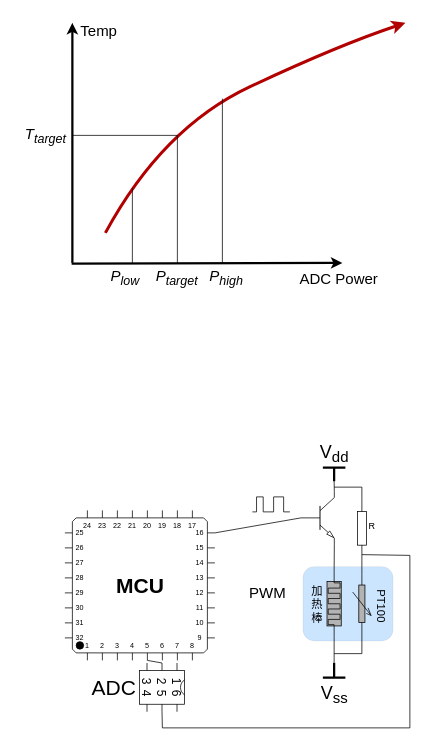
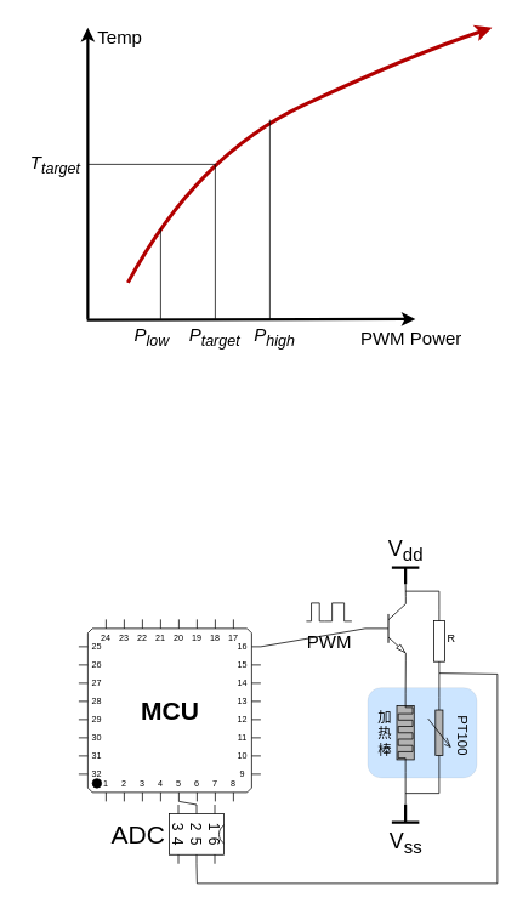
  <mxCell id="0" />
  <mxCell id="1" parent="0" />
  <mxCell id="2" value="" style="rounded=1;whiteSpace=wrap;html=1;shadow=0;sketch=0;fillStyle=auto;fontSize=20;strokeColor=#36393d;strokeWidth=0;fillColor=#cce5ff;glass=0;" parent="1" vertex="1"><mxGeometry x="403.5" y="755" width="120" height="99" as="geometry" /></mxCell>
  <mxCell id="3" value="" style="verticalLabelPosition=bottom;shadow=0;dashed=0;align=center;html=1;verticalAlign=top;shape=mxgraph.electrical.transistors.npn_transistor_5;fillStyle=auto;strokeWidth=1;" parent="1" vertex="1"><mxGeometry x="398" y="655" width="50" height="70" as="geometry" /></mxCell>
  <mxCell id="4" value="&lt;b&gt;&lt;font style=&quot;font-size: 28px;&quot;&gt;MCU&lt;/font&gt;&lt;/b&gt;" style="shadow=0;dashed=0;align=center;html=1;strokeWidth=1;shape=mxgraph.electrical.logic_gates.qfp_ic;labelNames=a,b,c,d,e,f,g,h,i,j,k,l,m,n,o,p,q,r,s,t,u,v,w,x,y,z,a1,b1,c1,d1,e1,f1,g1,h1,i1,j1,k1,l1,m1,n1;fillStyle=auto;" parent="1" vertex="1"><mxGeometry x="86" y="680" width="200" height="200" as="geometry" /></mxCell>
  <mxCell id="5" value="" style="pointerEvents=1;verticalLabelPosition=bottom;shadow=0;dashed=0;align=center;html=1;verticalAlign=top;shape=mxgraph.electrical.resistors.variable_resistor_1;fillStyle=auto;strokeWidth=1;sketch=0;fillColor=#B3B3B3;rotation=90;" parent="1" vertex="1"><mxGeometry x="443" y="792.25" width="78" height="24.5" as="geometry" /></mxCell>
  <mxCell id="6" value="V&lt;sub&gt;dd&lt;/sub&gt;" style="verticalLabelPosition=top;verticalAlign=bottom;shape=mxgraph.electrical.signal_sources.vdd;shadow=0;dashed=0;align=center;strokeWidth=3;fontSize=24;html=1;flipV=1;sketch=0;fillStyle=solid;" parent="1" vertex="1"><mxGeometry x="430" y="623" width="30" height="18" as="geometry" /></mxCell>
  <mxCell id="7" value="V&lt;sub&gt;ss&lt;/sub&gt;" style="pointerEvents=1;verticalLabelPosition=bottom;shadow=0;dashed=0;align=center;html=1;verticalAlign=top;shape=mxgraph.electrical.signal_sources.vss2;fontSize=24;flipV=1;sketch=0;fillStyle=solid;strokeColor=#000000;strokeWidth=3;rotation=0;" parent="1" vertex="1"><mxGeometry x="430" y="883" width="30" height="20" as="geometry" /></mxCell>
  <mxCell id="8" value="" style="pointerEvents=1;verticalLabelPosition=bottom;shadow=0;dashed=0;align=center;html=1;verticalAlign=top;shape=mxgraph.electrical.waveforms.pulse_1;sketch=0;fillStyle=solid;strokeColor=#000000;strokeWidth=1;" parent="1" vertex="1"><mxGeometry x="336" y="662" width="20" height="20" as="geometry" /></mxCell>
  <mxCell id="9" value="" style="shadow=0;dashed=0;align=center;html=1;strokeWidth=1;shape=mxgraph.electrical.logic_gates.dual_inline_ic;labelNames=a,b,c,d,e,f,g,h,i,j,k,l,m,n,o,p,q,r,s,t;sketch=0;fillStyle=solid;fontSize=20;rotation=90;" parent="1" vertex="1"><mxGeometry x="183" y="886" width="65" height="60" as="geometry" /></mxCell>
  <mxCell id="10" value="" style="endArrow=none;html=1;rounded=0;fontSize=20;exitX=1;exitY=0;exitDx=0;exitDy=30;exitPerimeter=0;entryX=0;entryY=0.5;entryDx=0;entryDy=0;entryPerimeter=0;" parent="1" source="4" target="3" edge="1"><mxGeometry width="50" height="50" relative="1" as="geometry"><mxPoint x="416" y="940" as="sourcePoint" /><mxPoint x="466" y="890" as="targetPoint" /></mxGeometry></mxCell>
  <mxCell id="11" value="" style="endArrow=none;html=1;rounded=0;fontSize=20;exitX=1;exitY=0;exitDx=0;exitDy=0;exitPerimeter=0;entryX=0.5;entryY=0;entryDx=0;entryDy=0;entryPerimeter=0;" parent="1" source="3" target="6" edge="1"><mxGeometry width="50" height="50" relative="1" as="geometry"><mxPoint x="366" y="940" as="sourcePoint" /><mxPoint x="416" y="890" as="targetPoint" /></mxGeometry></mxCell>
  <mxCell id="12" value="" style="pointerEvents=1;verticalLabelPosition=bottom;shadow=0;dashed=0;align=center;html=1;verticalAlign=top;shape=mxgraph.electrical.waveforms.pulse_1;sketch=0;fillStyle=solid;strokeColor=#000000;strokeWidth=1;" parent="1" vertex="1"><mxGeometry x="356" y="662" width="30" height="20" as="geometry" /></mxCell>
- <mxCell id="13" value="PWM" style="text;html=1;align=center;verticalAlign=middle;resizable=0;points=[];autosize=1;strokeColor=none;fillColor=none;fontSize=20;" parent="1" vertex="1"><mxGeometry x="321" y="769" width="70" height="40" as="geometry" /></mxCell>
+ <mxCell id="13" value="PWM" style="text;html=1;align=center;verticalAlign=middle;resizable=0;points=[];autosize=1;strokeColor=none;fillColor=none;fontSize=20;" parent="1" vertex="1"><mxGeometry x="326" y="684" width="70" height="40" as="geometry" /></mxCell>
  <mxCell id="14" value="PT100" style="text;html=1;align=center;verticalAlign=middle;resizable=0;points=[];autosize=1;strokeColor=none;fillColor=none;fontSize=15;rotation=90;" parent="1" vertex="1"><mxGeometry x="478" y="792.25" width="62" height="30" as="geometry" /></mxCell>
  <mxCell id="15" value="加&lt;br&gt;热&lt;br&gt;棒" style="text;html=1;align=center;verticalAlign=middle;resizable=0;points=[];autosize=1;strokeColor=none;fillColor=none;fontSize=15;" parent="1" vertex="1"><mxGeometry x="405" y="771.5" width="33" height="66" as="geometry" /></mxCell>
  <mxCell id="16" value="" style="pointerEvents=1;verticalLabelPosition=bottom;shadow=0;dashed=0;align=center;html=1;verticalAlign=top;shape=mxgraph.electrical.resistors.memristor_2;rounded=1;glass=0;sketch=0;fillStyle=auto;fontSize=15;strokeColor=#000000;strokeWidth=1;fillColor=#B3B3B3;gradientColor=none;rotation=-90;" parent="1" vertex="1"><mxGeometry x="401.5" y="795" width="87" height="19" as="geometry" /></mxCell>
  <mxCell id="17" value="" style="endArrow=classic;html=1;rounded=0;strokeWidth=3;" parent="1" edge="1"><mxGeometry width="50" height="50" relative="1" as="geometry"><mxPoint x="95" y="351" as="sourcePoint" /><mxPoint x="456" y="350" as="targetPoint" /></mxGeometry></mxCell>
  <mxCell id="18" value="" style="endArrow=classic;html=1;rounded=0;strokeWidth=3;" parent="1" edge="1"><mxGeometry width="50" height="50" relative="1" as="geometry"><mxPoint y="350" as="sourcePoint" x="96" /><mxPoint y="30" as="targetPoint" x="96" /></mxGeometry></mxCell>
  <mxCell id="19" value="" style="curved=1;endArrow=classic;html=1;rounded=0;strokeWidth=4;fillColor=#e51400;strokeColor=#B20000;" parent="1" edge="1"><mxGeometry width="50" height="50" relative="1" as="geometry"><mxPoint x="140" y="310" as="sourcePoint" /><mxPoint x="540" y="30" as="targetPoint" /><Array as="points"><mxPoint x="216" y="170" /><mxPoint x="450" y="60" /></Array></mxGeometry></mxCell>
  <mxCell id="20" value="" style="endArrow=none;html=1;rounded=0;strokeWidth=1;" parent="1" edge="1"><mxGeometry width="50" height="50" relative="1" as="geometry"><mxPoint x="176" y="350" as="sourcePoint" /><mxPoint x="176" y="250" as="targetPoint" /></mxGeometry></mxCell>
  <mxCell id="21" value="" style="endArrow=none;html=1;rounded=0;strokeWidth=1;" parent="1" edge="1"><mxGeometry width="50" height="50" relative="1" as="geometry"><mxPoint x="236" y="350" as="sourcePoint" /><mxPoint x="236" y="180" as="targetPoint" /></mxGeometry></mxCell>
  <mxCell id="22" value="" style="endArrow=none;html=1;rounded=0;strokeWidth=1;" parent="1" edge="1"><mxGeometry width="50" height="50" relative="1" as="geometry"><mxPoint x="296" y="351" as="sourcePoint" /><mxPoint x="296" y="131" as="targetPoint" /></mxGeometry></mxCell>
  <mxCell id="23" value="" style="endArrow=none;html=1;rounded=0;strokeWidth=1;" parent="1" edge="1"><mxGeometry width="50" height="50" relative="1" as="geometry"><mxPoint y="180" as="sourcePoint" x="96" /><mxPoint x="236" y="180" as="targetPoint" /></mxGeometry></mxCell>
  <mxCell id="24" value="&lt;i style=&quot;font-size: 20px;&quot;&gt;T&lt;sub&gt;target&lt;/sub&gt;&lt;/i&gt;" style="text;html=1;align=center;verticalAlign=middle;resizable=0;points=[];autosize=1;strokeColor=none;fillColor=none;" parent="1" vertex="1"><mxGeometry x="20" y="160" width="80" height="40" as="geometry" /></mxCell>
  <mxCell id="25" value="&lt;span style=&quot;font-size: 20px;&quot;&gt;&lt;i&gt;P&lt;sub&gt;target&lt;/sub&gt;&lt;/i&gt;&lt;/span&gt;" style="text;html=1;align=center;verticalAlign=middle;resizable=0;points=[];autosize=1;strokeColor=none;fillColor=none;" parent="1" vertex="1"><mxGeometry x="195" y="350" width="80" height="40" as="geometry" /></mxCell>
  <mxCell id="26" value="&lt;span style=&quot;font-size: 20px;&quot;&gt;&lt;i&gt;P&lt;sub&gt;low&lt;/sub&gt;&lt;/i&gt;&lt;/span&gt;" style="text;html=1;align=center;verticalAlign=middle;resizable=0;points=[];autosize=1;strokeColor=none;fillColor=none;" parent="1" vertex="1"><mxGeometry x="136" y="350" width="60" height="40" as="geometry" /></mxCell>
  <mxCell id="27" value="&lt;span style=&quot;font-size: 20px;&quot;&gt;&lt;i&gt;P&lt;sub&gt;high&lt;/sub&gt;&lt;/i&gt;&lt;/span&gt;" style="text;html=1;align=center;verticalAlign=middle;resizable=0;points=[];autosize=1;strokeColor=none;fillColor=none;" parent="1" vertex="1"><mxGeometry x="266" y="350" width="70" height="40" as="geometry" /></mxCell>
- <mxCell id="28" value="ADC Power" style="text;html=1;align=center;verticalAlign=middle;resizable=0;points=[];autosize=1;strokeColor=none;fillColor=none;fontSize=20;" parent="1" vertex="1"><mxGeometry x="386" y="350" width="130" height="40" as="geometry" /></mxCell>
+ <mxCell id="28" value="PWM Power" style="text;html=1;align=center;verticalAlign=middle;resizable=0;points=[];autosize=1;strokeColor=none;fillColor=none;fontSize=20;" parent="1" vertex="1"><mxGeometry x="386" y="350" width="130" height="40" as="geometry" /></mxCell>
  <mxCell id="29" value="Temp" style="text;html=1;align=center;verticalAlign=middle;resizable=0;points=[];autosize=1;strokeColor=none;fillColor=none;fontSize=20;" parent="1" vertex="1"><mxGeometry y="20" width="70" height="40" as="geometry" x="96" /></mxCell>
  <mxCell id="30" value="" style="pointerEvents=1;verticalLabelPosition=bottom;shadow=0;dashed=0;align=center;html=1;verticalAlign=top;shape=mxgraph.electrical.resistors.resistor_1;rotation=-90;" vertex="1" parent="1"><mxGeometry x="447" y="698" width="70" height="12" as="geometry" /></mxCell>
  <mxCell id="31" value="" style="endArrow=none;html=1;rounded=0;exitX=0;exitY=1;exitDx=110;exitDy=0;exitPerimeter=0;entryX=0;entryY=0;entryDx=0;entryDy=30;entryPerimeter=0;" edge="1" parent="1" source="4" target="9"><mxGeometry width="50" height="50" relative="1" as="geometry"><mxPoint x="624" y="893" as="sourcePoint" /><mxPoint x="216" y="895" as="targetPoint" /></mxGeometry></mxCell>
  <mxCell id="32" value="" style="endArrow=none;html=1;rounded=0;entryX=1;entryY=1;entryDx=0;entryDy=0;entryPerimeter=0;exitX=1;exitY=0.5;exitDx=0;exitDy=0;exitPerimeter=0;" edge="1" parent="1" source="16" target="3"><mxGeometry width="50" height="50" relative="1" as="geometry"><mxPoint x="624" y="893" as="sourcePoint" /><mxPoint x="674" y="843" as="targetPoint" /></mxGeometry></mxCell>
  <mxCell id="33" value="" style="endArrow=none;html=1;rounded=0;entryX=0;entryY=0.5;entryDx=0;entryDy=0;entryPerimeter=0;exitX=0;exitY=0.5;exitDx=0;exitDy=0;exitPerimeter=0;" edge="1" parent="1" source="5" target="30"><mxGeometry width="50" height="50" relative="1" as="geometry"><mxPoint x="624" y="893" as="sourcePoint" /><mxPoint x="674" y="843" as="targetPoint" /></mxGeometry></mxCell>
  <mxCell id="34" value="" style="endArrow=none;html=1;rounded=0;entryX=1;entryY=0.5;entryDx=0;entryDy=0;entryPerimeter=0;" edge="1" parent="1" target="30"><mxGeometry width="50" height="50" relative="1" as="geometry"><mxPoint x="445" y="649" as="sourcePoint" /><mxPoint x="674" y="843" as="targetPoint" /><Array as="points"><mxPoint x="482" y="649" /></Array></mxGeometry></mxCell>
  <mxCell id="35" value="" style="endArrow=none;html=1;rounded=0;exitX=0;exitY=0.5;exitDx=0;exitDy=0;exitPerimeter=0;entryX=0.5;entryY=1;entryDx=0;entryDy=0;entryPerimeter=0;" edge="1" parent="1" source="16" target="7"><mxGeometry width="50" height="50" relative="1" as="geometry"><mxPoint x="624" y="875" as="sourcePoint" /><mxPoint x="674" y="825" as="targetPoint" /></mxGeometry></mxCell>
  <mxCell id="36" value="" style="endArrow=none;html=1;rounded=0;exitX=1;exitY=0.5;exitDx=0;exitDy=0;exitPerimeter=0;" edge="1" parent="1" source="5"><mxGeometry width="50" height="50" relative="1" as="geometry"><mxPoint x="624" y="875" as="sourcePoint" /><mxPoint x="445" y="871" as="targetPoint" /><Array as="points"><mxPoint x="482" y="871" /></Array></mxGeometry></mxCell>
  <mxCell id="37" value="R" style="text;html=1;align=center;verticalAlign=middle;resizable=0;points=[];autosize=1;strokeColor=none;fillColor=none;" vertex="1" parent="1"><mxGeometry x="481" y="688" width="27" height="26" as="geometry" /></mxCell>
  <mxCell id="38" value="ADC" style="text;html=1;align=center;verticalAlign=middle;resizable=0;points=[];autosize=1;strokeColor=none;fillColor=none;fontSize=28;" vertex="1" parent="1"><mxGeometry x="112" y="893" width="77" height="46" as="geometry" /></mxCell>
  <mxCell id="39" value="" style="endArrow=none;html=1;rounded=0;fontSize=28;exitX=1;exitY=0;exitDx=0;exitDy=30;exitPerimeter=0;entryX=0;entryY=0.5;entryDx=0;entryDy=0;entryPerimeter=0;" edge="1" parent="1" source="9" target="30"><mxGeometry width="50" height="50" relative="1" as="geometry"><mxPoint x="624" y="875" as="sourcePoint" /><mxPoint x="674" y="825" as="targetPoint" /><Array as="points"><mxPoint x="216" y="970" /><mxPoint x="546" y="970" /><mxPoint x="546" y="740" /></Array></mxGeometry></mxCell>
